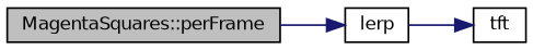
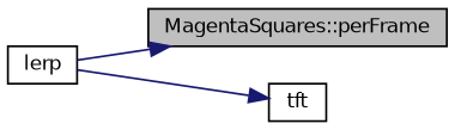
  digraph {
    rankdir=LR
    node [color=black fillcolor=white fontname=Helvetica fontsize=10 shape=record style=filled]
    edge [color=midnightblue fontname=Helvetica fontsize=10 labelfontname=Helvetica labelfontsize=10 style=solid]
    n1 [fillcolor=grey75 fontcolor=black height=0.2 label="MagentaSquares::perFrame" width=0.4]
    n2 [height=0.2 label=lerp width=0.4]
    n3 [height=0.2 label=tft width=0.4]
-   n1 -> n2
+   n2 -> n1
    n2 -> n3
  }
